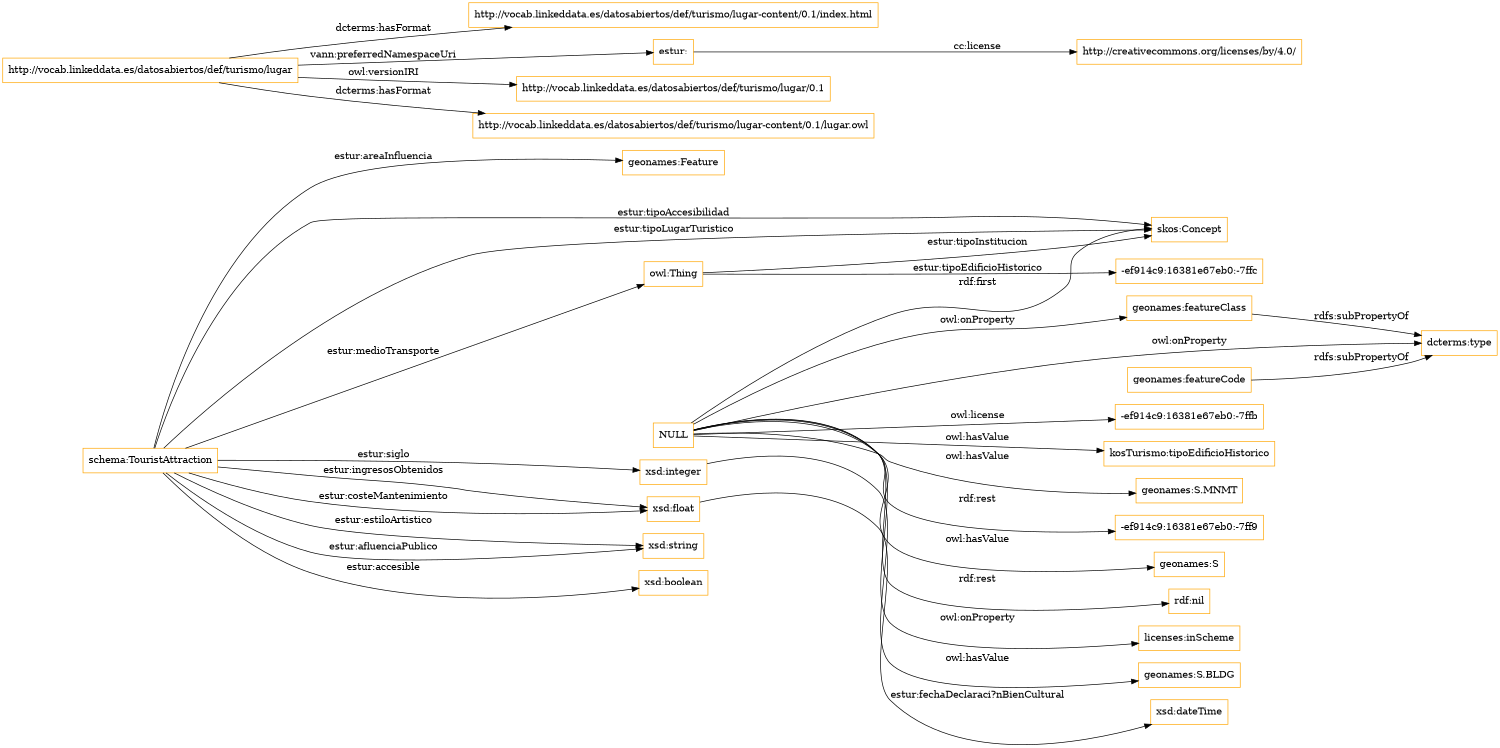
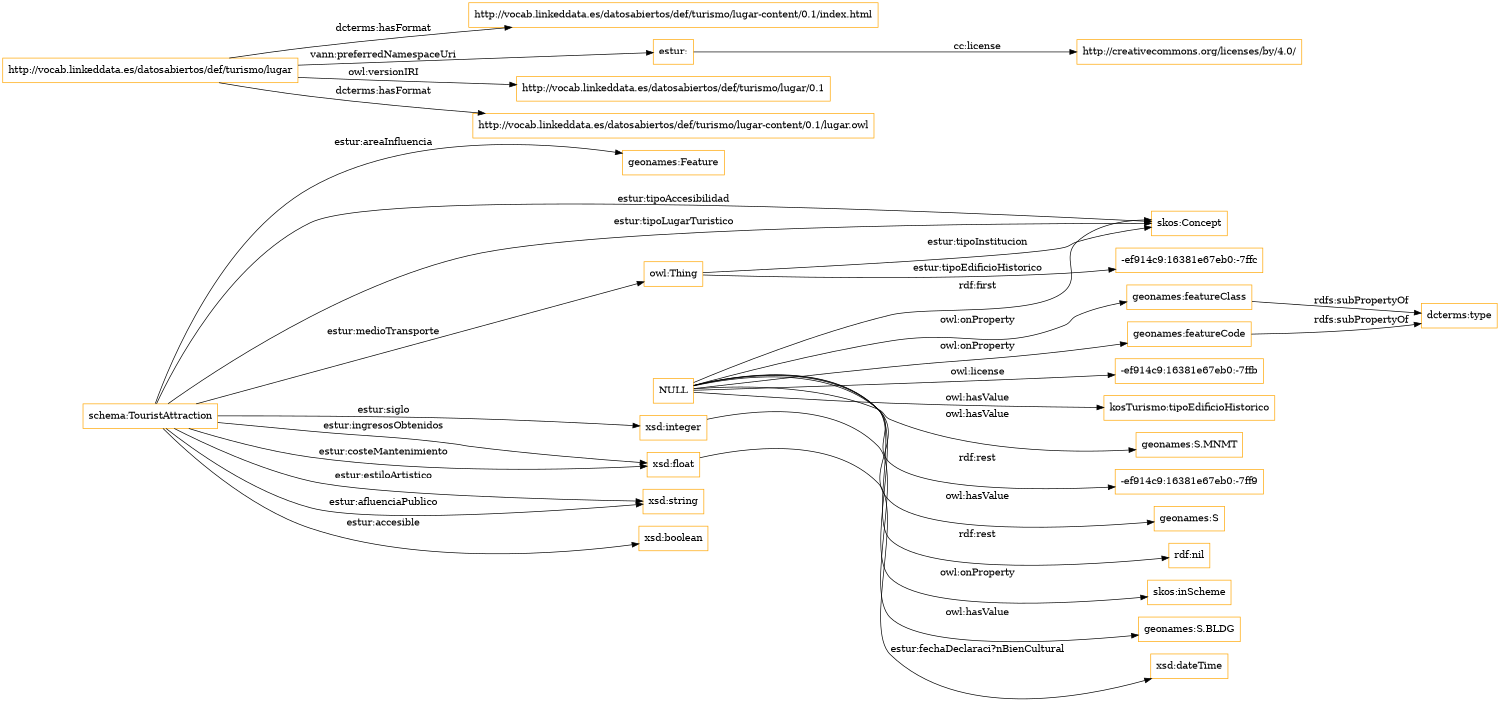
  digraph {
    fontname="DejaVu Serif"
    rankdir=LR
    node [color=orange fontname="DejaVu Serif" shape=rectangle]
    edge [fontname="DejaVu Serif"]
    "schema:TouristAttraction"
    "geonames:Feature"
    "skos:Concept"
    "owl:Thing"
    "xsd:integer"
    "xsd:float"
    "xsd:string"
    "xsd:boolean"
    "-ef914c9:16381e67eb0:-7ffc"
    "geonames:S.BLDG"
    "xsd:dateTime"
    "http://vocab.linkeddata.es/datosabiertos/def/turismo/lugar"
    "http://vocab.linkeddata.es/datosabiertos/def/turismo/lugar-content/0.1/index.html"
    "estur:"
    "http://vocab.linkeddata.es/datosabiertos/def/turismo/lugar/0.1"
    "http://vocab.linkeddata.es/datosabiertos/def/turismo/lugar-content/0.1/lugar.owl"
    "http://creativecommons.org/licenses/by/4.0/"
    "geonames:featureClass"
    "dcterms:type"
    NULL
    "-ef914c9:16381e67eb0:-7ffb"
    "geonames:featureCode"
    "kosTurismo:tipoEdificioHistorico"
    "geonames:S.MNMT"
    "-ef914c9:16381e67eb0:-7ff9"
    "geonames:S"
    "rdf:nil"
-   "skos:inScheme" [label="licenses:inScheme"]
+   "skos:inScheme"
    "schema:TouristAttraction" -> "geonames:Feature" [label="estur:areaInfluencia"]
    "schema:TouristAttraction" -> "skos:Concept" [label="estur:tipoAccesibilidad"]
    "schema:TouristAttraction" -> "skos:Concept" [label="estur:tipoLugarTuristico"]
    "schema:TouristAttraction" -> "owl:Thing" [label="estur:medioTransporte"]
    "schema:TouristAttraction" -> "xsd:integer" [label="estur:siglo"]
    "schema:TouristAttraction" -> "xsd:float" [label="estur:ingresosObtenidos"]
    "schema:TouristAttraction" -> "xsd:float" [label="estur:costeMantenimiento"]
    "schema:TouristAttraction" -> "xsd:string" [label="estur:estiloArtistico"]
    "schema:TouristAttraction" -> "xsd:string" [label="estur:afluenciaPublico"]
    "schema:TouristAttraction" -> "xsd:boolean" [label="estur:accesible"]
    "owl:Thing" -> "skos:Concept" [label="estur:tipoInstitucion"]
    "owl:Thing" -> "-ef914c9:16381e67eb0:-7ffc" [label="estur:tipoEdificioHistorico"]
    "xsd:integer" -> "geonames:S.BLDG" [label="owl:hasValue"]
    "xsd:float" -> "xsd:dateTime" [label="estur:fechaDeclaraci?nBienCultural"]
    "http://vocab.linkeddata.es/datosabiertos/def/turismo/lugar" -> "http://vocab.linkeddata.es/datosabiertos/def/turismo/lugar-content/0.1/index.html" [label="dcterms:hasFormat"]
    "http://vocab.linkeddata.es/datosabiertos/def/turismo/lugar" -> "estur:" [label="vann:preferredNamespaceUri"]
    "http://vocab.linkeddata.es/datosabiertos/def/turismo/lugar" -> "http://vocab.linkeddata.es/datosabiertos/def/turismo/lugar/0.1" [label="owl:versionIRI"]
    "http://vocab.linkeddata.es/datosabiertos/def/turismo/lugar" -> "http://vocab.linkeddata.es/datosabiertos/def/turismo/lugar-content/0.1/lugar.owl" [label="dcterms:hasFormat"]
    "estur:" -> "http://creativecommons.org/licenses/by/4.0/" [label="cc:license"]
    "geonames:featureClass" -> "dcterms:type" [label="rdfs:subPropertyOf"]
    NULL -> "skos:Concept" [label="rdf:first"]
    NULL -> "geonames:featureClass" [label="owl:onProperty"]
    NULL -> "-ef914c9:16381e67eb0:-7ffb" [label="owl:license"]
-   NULL -> "dcterms:type" [label="owl:onProperty"]
+   NULL -> "geonames:featureCode" [label="owl:onProperty"]
    NULL -> "kosTurismo:tipoEdificioHistorico" [label="owl:hasValue"]
    NULL -> "geonames:S.MNMT" [label="owl:hasValue"]
    NULL -> "-ef914c9:16381e67eb0:-7ff9" [label="rdf:rest"]
    NULL -> "geonames:S" [label="owl:hasValue"]
    NULL -> "rdf:nil" [label="rdf:rest"]
    NULL -> "skos:inScheme" [label="owl:onProperty"]
    "geonames:featureCode" -> "dcterms:type" [label="rdfs:subPropertyOf"]
  }
